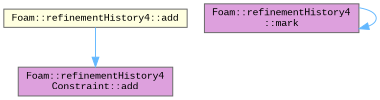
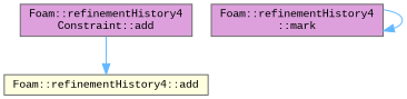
  digraph {
    fontname="Liberation Mono"
    rankdir=TB
    node [color=grey40 fillcolor=plum fontname="Liberation Mono" fontsize=10 shape=box style=filled]
    edge [color=steelblue1 fontname="Liberation Mono" fontsize=10 labelfontname=Helvetica labelfontsize=10 style=solid]
    n1 [color=gray40 fontcolor=black height=0.2 label="Foam::refinementHistory4\lConstraint::add" width=0.4]
    n2 [fillcolor=lightyellow height=0.2 label="Foam::refinementHistory4::add" width=0.4]
    n3 [height=0.2 label="Foam::refinementHistory4\l::mark" width=0.4]
-   n2 -> n1
+   n1 -> n2
    n3 -> n3
  }
